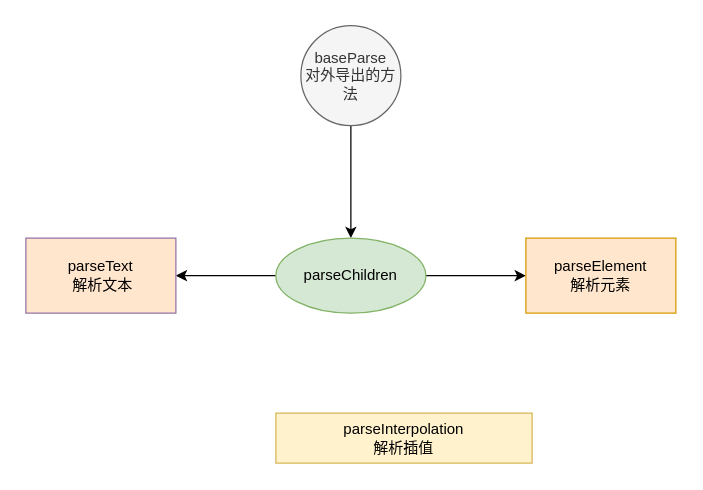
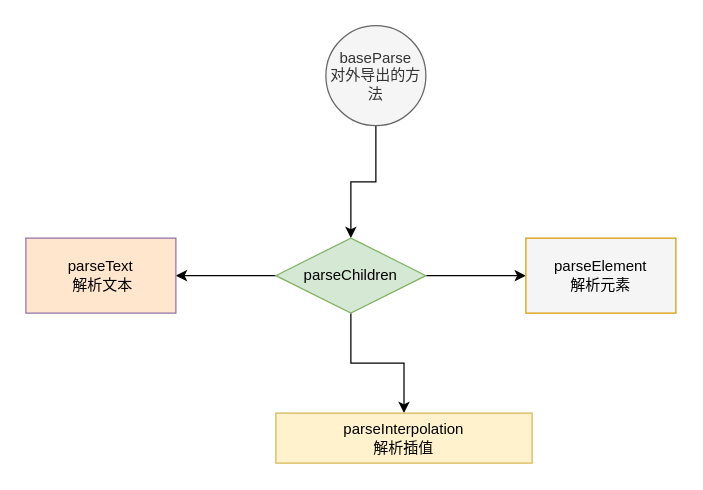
  <mxCell id="0" />
  <mxCell id="1" parent="0" />
  <mxCell id="2" value="" style="edgeStyle=orthogonalEdgeStyle;rounded=0;orthogonalLoop=1;jettySize=auto;html=1;" edge="1" parent="1" source="3" target="7"><mxGeometry relative="1" as="geometry" /></mxCell>
- <mxCell id="3" value="baseParse&lt;br&gt;对外导出的方法" style="ellipse;whiteSpace=wrap;html=1;aspect=fixed;fillColor=#f5f5f5;fontColor=#333333;strokeColor=#666666;" vertex="1" parent="1"><mxGeometry x="240" y="20" width="80" height="80" as="geometry" /></mxCell>
+ <mxCell id="3" value="baseParse&lt;br&gt;对外导出的方法" style="ellipse;whiteSpace=wrap;html=1;aspect=fixed;fillColor=#f5f5f5;fontColor=#333333;strokeColor=#666666;" vertex="1" parent="1"><mxGeometry x="260" y="20" width="80" height="80" as="geometry" /></mxCell>
  <mxCell id="4" value="" style="edgeStyle=orthogonalEdgeStyle;rounded=0;orthogonalLoop=1;jettySize=auto;html=1;" edge="1" parent="1" source="7" target="8"><mxGeometry relative="1" as="geometry" /></mxCell>
+ <mxCell id="5" value="" style="edgeStyle=orthogonalEdgeStyle;rounded=0;orthogonalLoop=1;jettySize=auto;html=1;" edge="1" parent="1" source="7" target="9"><mxGeometry relative="1" as="geometry" /></mxCell>
  <mxCell id="6" value="" style="edgeStyle=orthogonalEdgeStyle;rounded=0;orthogonalLoop=1;jettySize=auto;html=1;" edge="1" parent="1" source="7" target="10"><mxGeometry relative="1" as="geometry" /></mxCell>
- <mxCell id="7" value="parseChildren" style="ellipse;whiteSpace=wrap;html=1;fillColor=#d5e8d4;strokeColor=#82b366;" vertex="1" parent="1"><mxGeometry x="220" y="190" width="120" height="60" as="geometry" /></mxCell>
- <mxCell id="8" value="parseElement&lt;br&gt;解析元素" style="whiteSpace=wrap;html=1;fillColor=#ffe6cc;strokeColor=#d79b00;" vertex="1" parent="1"><mxGeometry x="420" y="190" width="120" height="60" as="geometry" /></mxCell>
+ <mxCell id="7" value="parseChildren" style="rhombus;whiteSpace=wrap;html=1;fillColor=#d5e8d4;strokeColor=#82b366;" vertex="1" parent="1"><mxGeometry x="220" y="190" width="120" height="60" as="geometry" /></mxCell>
+ <mxCell id="8" value="parseElement&lt;br&gt;解析元素" style="whiteSpace=wrap;html=1;fillColor=#f5f5f5;strokeColor=#d79b00;" vertex="1" parent="1"><mxGeometry x="420" y="190" width="120" height="60" as="geometry" /></mxCell>
  <mxCell id="9" value="parseInterpolation&lt;br&gt;解析插值" style="whiteSpace=wrap;html=1;fillColor=#fff2cc;strokeColor=#d6b656;" vertex="1" parent="1"><mxGeometry x="220" y="330" width="205" height="40" as="geometry" /></mxCell>
  <mxCell id="10" value="parseText&lt;br&gt;&amp;nbsp;解析文本" style="whiteSpace=wrap;html=1;fillColor=#ffe6cc;strokeColor=#9673a6;" vertex="1" parent="1"><mxGeometry x="20" y="190" width="120" height="60" as="geometry" /></mxCell>
